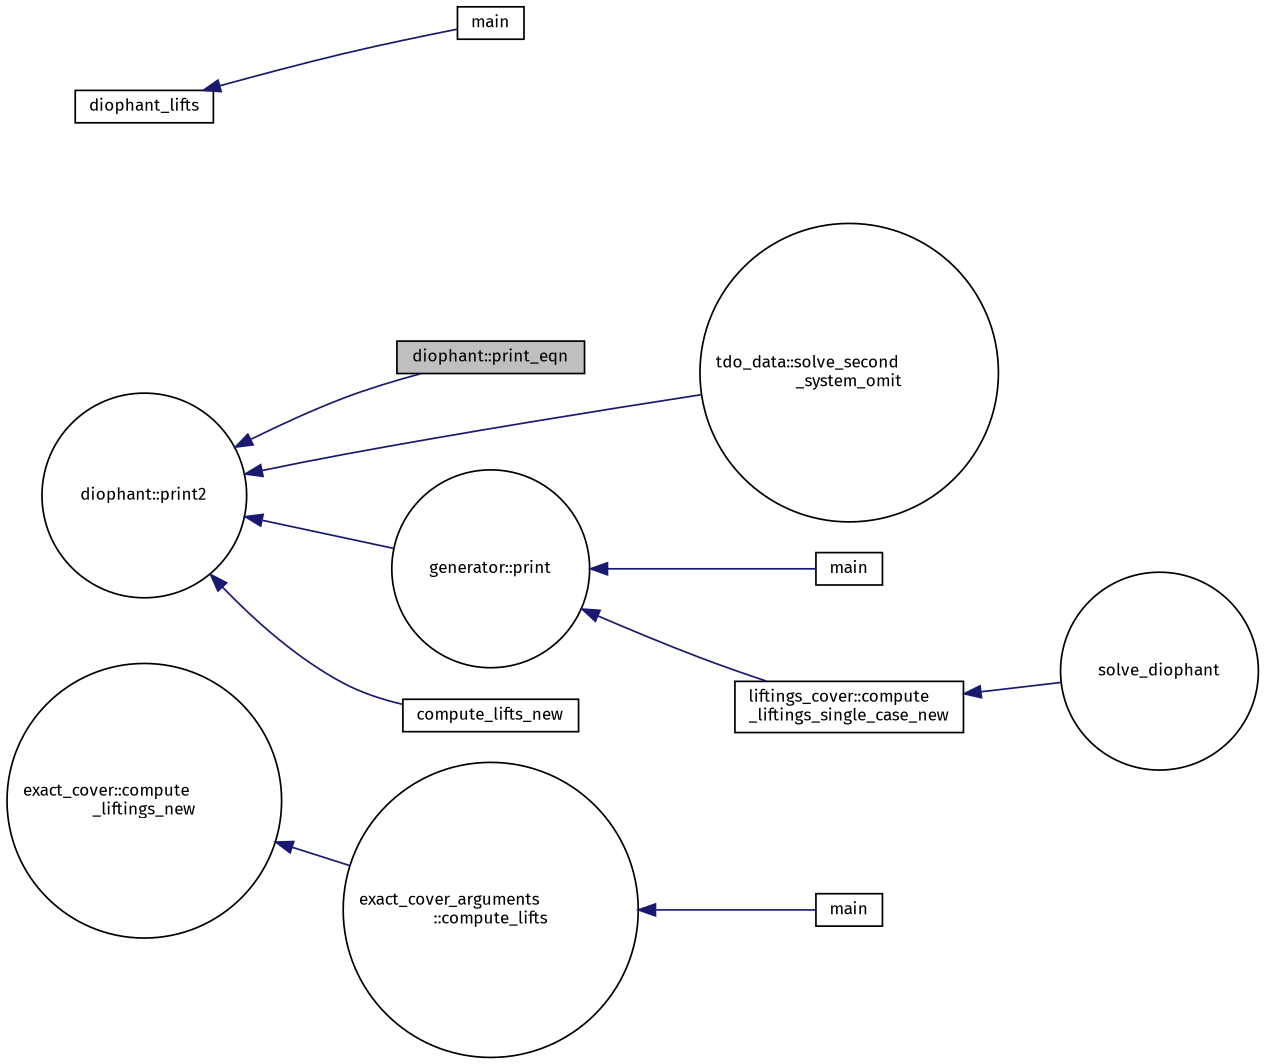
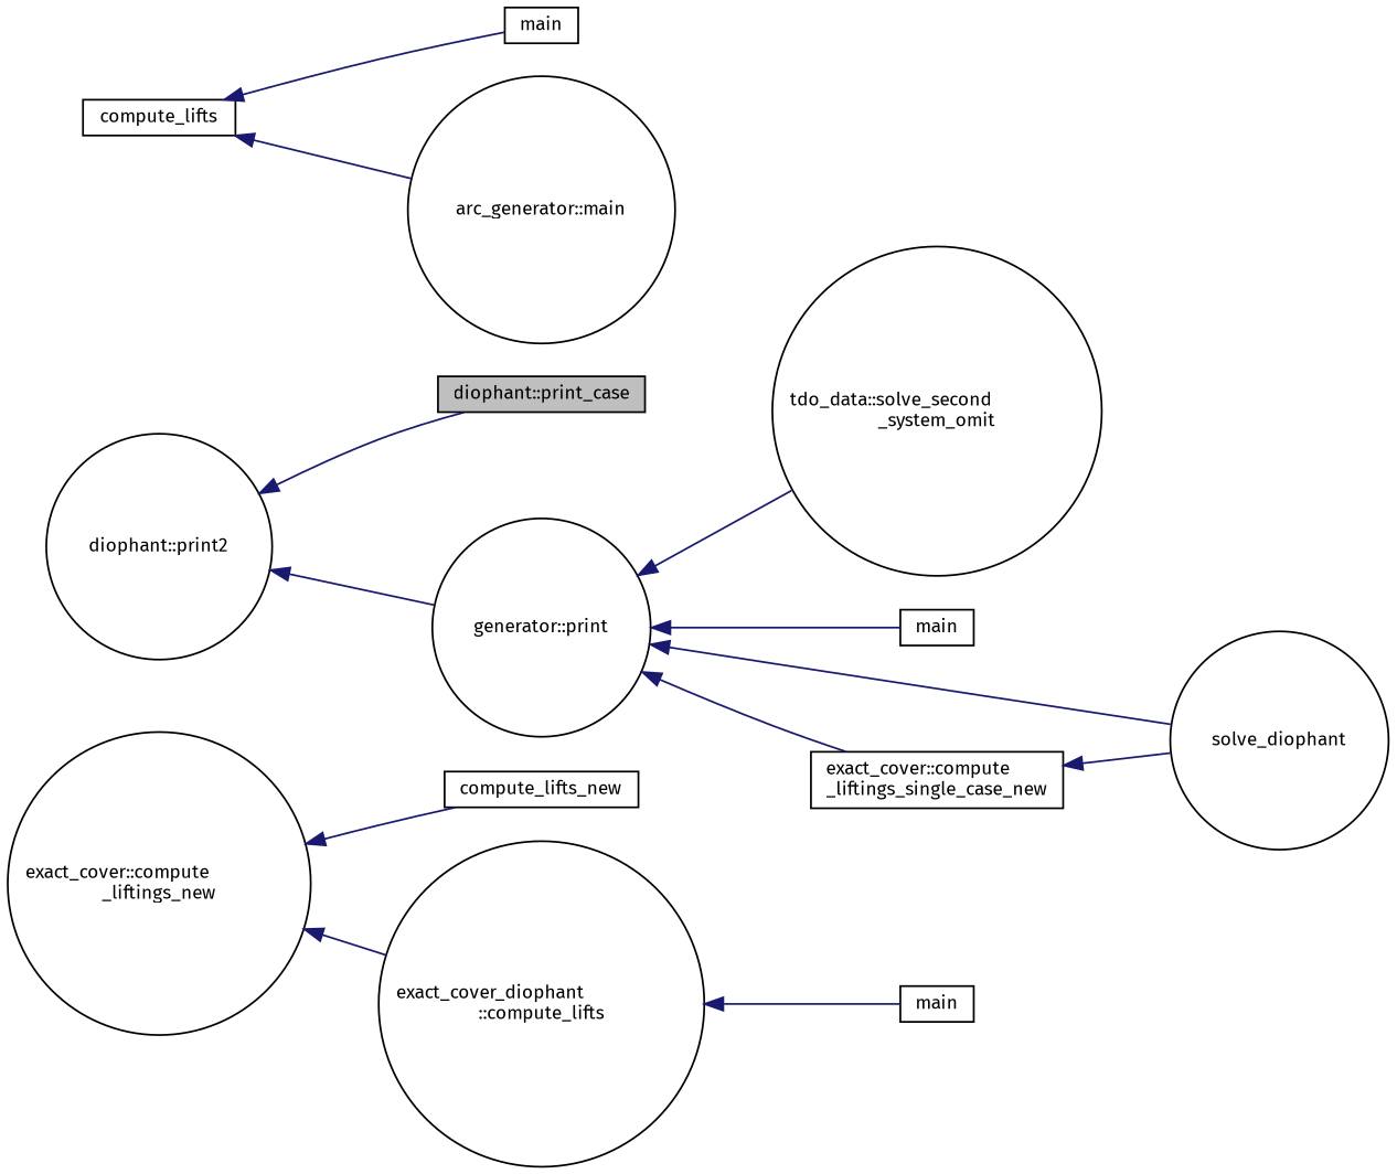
  digraph {
    fontname="Fira Sans"
    rankdir=LR
    node [color=black fillcolor=white fontname="Fira Sans" fontsize=10 shape=box style=filled]
    edge [color=midnightblue dir=back fontname="Fira Sans" fontsize=10 labelfontname=Helvetica labelfontsize=10 style=solid]
-   n1 [fillcolor=grey75 fontcolor=black height=0.2 label="diophant::print_eqn" width=0.4]
+   n1 [fillcolor=grey75 fontcolor=black height=0.2 label="diophant::print_case" width=0.4]
    n2 [height=0.2 label="diophant::print2" shape=circle width=0.4]
    n3 [height=0.2 label="generator::print" shape=circle width=0.4]
    n4 [height=0.2 label=main width=0.4]
    n5 [height=0.2 label="tdo_data::solve_second\l_system_omit" shape=circle width=0.4]
    n6 [height=0.2 label=solve_diophant shape=circle width=0.4]
-   n7 [height=0.2 label="liftings_cover::compute\l_liftings_single_case_new" width=0.4]
+   n7 [height=0.2 label="exact_cover::compute\l_liftings_single_case_new" width=0.4]
    n8 [height=0.2 label="exact_cover::compute\l_liftings_new" shape=circle width=0.4]
    n9 [height=0.2 label=compute_lifts_new width=0.4]
-   n10 [height=0.2 label="exact_cover_arguments\l::compute_lifts" shape=circle width=0.4]
+   n10 [height=0.2 label="exact_cover_diophant\l::compute_lifts" shape=circle width=0.4]
    n11 [height=0.2 label=main width=0.4]
-   n12 [height=0.2 label=diophant_lifts width=0.4]
+   n12 [height=0.2 label=compute_lifts width=0.4]
    n13 [height=0.2 label=main width=0.4]
+   n14 [height=0.2 label="arc_generator::main" shape=circle width=0.4]
    n2 -> n1
    n2 -> n3
    n3 -> n4
-   n2 -> n5
+   n3 -> n5
+   n3 -> n6
    n3 -> n7
    n7 -> n6
-   n2 -> n9
+   n8 -> n9
    n8 -> n10
    n10 -> n11
    n12 -> n13
+   n12 -> n14
  }
